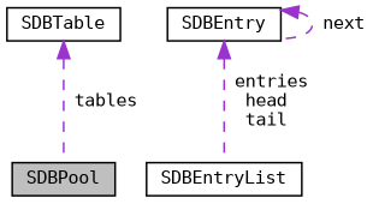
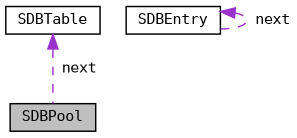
  digraph {
    fontname="DejaVu Sans Mono"
    node [color=black fillcolor=white fontname="DejaVu Sans Mono" fontsize=10 shape=record style=filled]
    edge [color=darkorchid3 dir=back fontname="DejaVu Sans Mono" fontsize=10 labelfontname=Helvetica labelfontsize=10 style=dashed]
    n1 [fillcolor=grey75 fontcolor=black height=0.2 label=SDBPool width=0.4]
    n2 [height=0.2 label=SDBTable width=0.4]
-   n3 [height=0.2 label=SDBEntryList width=0.4]
    n4 [height=0.2 label=SDBEntry width=0.4]
-   n2 -> n1 [label=" tables"]
-   n4 -> n3 [label=" entries\nhead\ntail"]
+   n2 -> n1 [label=" next"]
    n4 -> n4 [label=" next"]
  }
